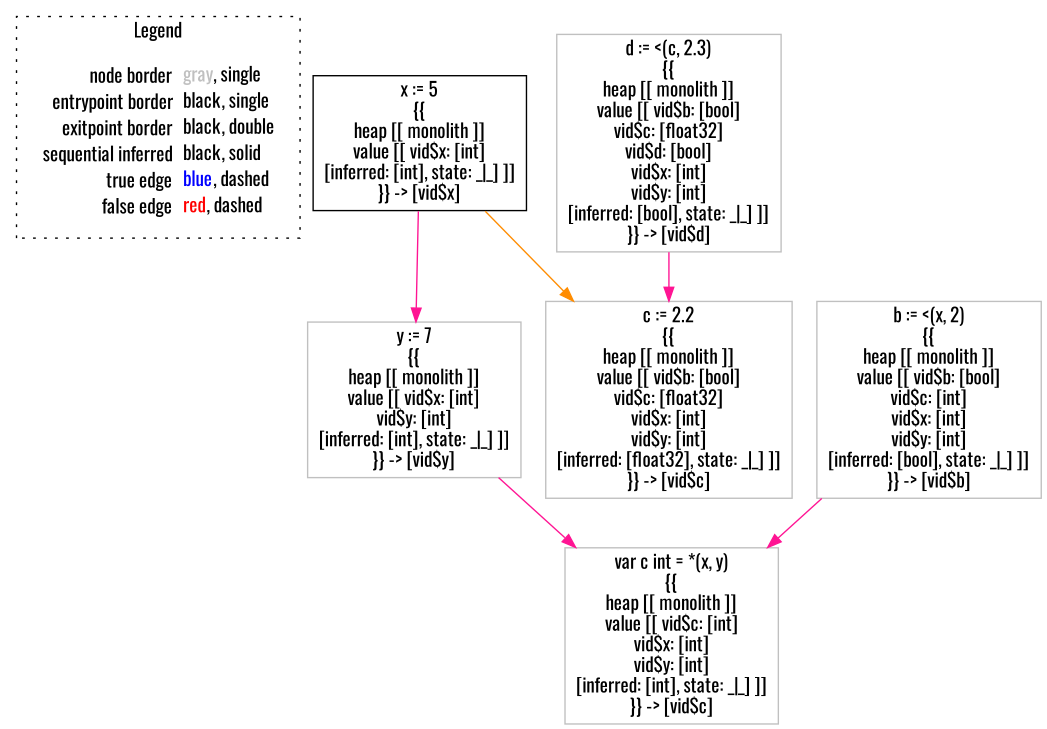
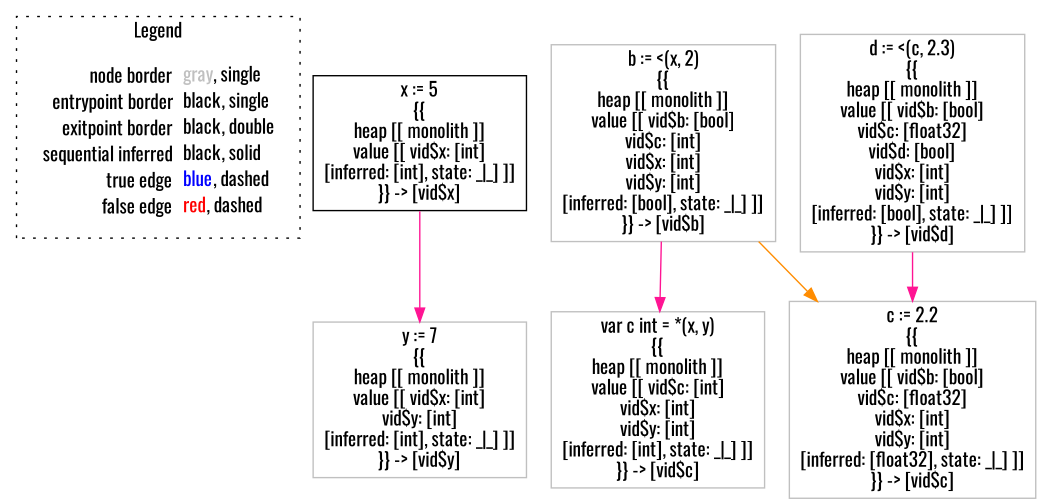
  digraph {
    fontname=Oswald
    node [fontname=Oswald shape=rect color=gray]
    edge [color=deeppink fontname=Oswald]
    n1 [label=<<table border="0" cellpadding="2" cellspacing="0" cellborder="0"><tr><td align="right">node border&nbsp;</td><td align="left"><font color="gray">gray</font>, single</td></tr><tr><td align="right">entrypoint border&nbsp;</td><td align="left"><font color="black">black</font>, single</td></tr><tr><td align="right">exitpoint border&nbsp;</td><td align="left"><font color="black">black</font>, double</td></tr><tr><td align="right">sequential inferred&nbsp;</td><td align="left"><font color="black">black</font>, solid</td></tr><tr><td align="right">true edge&nbsp;</td><td align="left"><font color="blue">blue</font>, dashed</td></tr><tr><td align="right">false edge&nbsp;</td><td align="left"><font color="red">red</font>, dashed</td></tr></table>> shape=plaintext color=""]
    n2 [color=black label=<x := 5<BR/>{{<BR/>heap [[ monolith ]]<BR/>value [[ vid$x: [int]<BR/>[inferred: [int], state: _|_] ]]<BR/>}} -&gt; [vid$x]>]
    n3 [label=<y := 7<BR/>{{<BR/>heap [[ monolith ]]<BR/>value [[ vid$x: [int]<BR/>vid$y: [int]<BR/>[inferred: [int], state: _|_] ]]<BR/>}} -&gt; [vid$y]>]
    n4 [label=<var c int = *(x, y)<BR/>{{<BR/>heap [[ monolith ]]<BR/>value [[ vid$c: [int]<BR/>vid$x: [int]<BR/>vid$y: [int]<BR/>[inferred: [int], state: _|_] ]]<BR/>}} -&gt; [vid$c]>]
    n5 [label=<b := &lt;(x, 2)<BR/>{{<BR/>heap [[ monolith ]]<BR/>value [[ vid$b: [bool]<BR/>vid$c: [int]<BR/>vid$x: [int]<BR/>vid$y: [int]<BR/>[inferred: [bool], state: _|_] ]]<BR/>}} -&gt; [vid$b]>]
    n6 [label=<c := 2.2<BR/>{{<BR/>heap [[ monolith ]]<BR/>value [[ vid$b: [bool]<BR/>vid$c: [float32]<BR/>vid$x: [int]<BR/>vid$y: [int]<BR/>[inferred: [float32], state: _|_] ]]<BR/>}} -&gt; [vid$c]>]
    n7 [label=<d := &lt;(c, 2.3)<BR/>{{<BR/>heap [[ monolith ]]<BR/>value [[ vid$b: [bool]<BR/>vid$c: [float32]<BR/>vid$d: [bool]<BR/>vid$x: [int]<BR/>vid$y: [int]<BR/>[inferred: [bool], state: _|_] ]]<BR/>}} -&gt; [vid$d]>]
    subgraph cluster_1 {
      label=Legend
      style=dotted
      n1
    }
    n2 -> n3
-   n3 -> n4
    n5 -> n4
-   n2 -> n6 [color=darkorange]
+   n5 -> n6 [color=darkorange]
    n7 -> n6
  }
